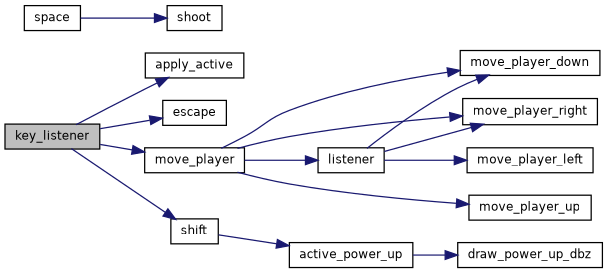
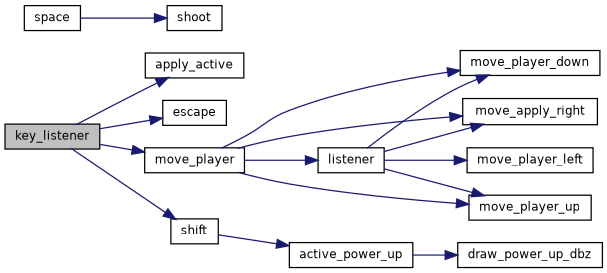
  digraph {
    rankdir=LR
    node [color=black fillcolor=white fontname=Helvetica fontsize=10 shape=record style=filled]
    edge [color=midnightblue fontname=Helvetica fontsize=10 labelfontname=Helvetica labelfontsize=10 style=solid]
    n1 [fillcolor=grey75 fontcolor=black height=0.2 label=key_listener width=0.4]
    n2 [height=0.2 label=apply_active width=0.4]
    n3 [height=0.2 label=escape width=0.4]
    n4 [height=0.2 label=move_player width=0.4]
    n5 [height=0.2 label=shift width=0.4]
    n6 [height=0.2 label=listener width=0.4]
    n7 [height=0.2 label=move_player_down width=0.4]
-   n8 [height=0.2 label=move_player_right width=0.4]
+   n8 [height=0.2 label=move_apply_right width=0.4]
    n9 [height=0.2 label=move_player_up width=0.4]
    n10 [height=0.2 label=active_power_up width=0.4]
    n11 [height=0.2 label=space width=0.4]
    n12 [height=0.2 label=shoot width=0.4]
    n13 [height=0.2 label=move_player_left width=0.4]
    n14 [height=0.2 label=draw_power_up_dbz width=0.4]
    n1 -> n2
    n1 -> n3
    n1 -> n4
    n1 -> n5
    n4 -> n6
    n4 -> n7
    n4 -> n8
    n4 -> n9
    n5 -> n10
    n6 -> n7
    n6 -> n8
+   n6 -> n9
    n6 -> n13
    n10 -> n14
    n11 -> n12
  }
